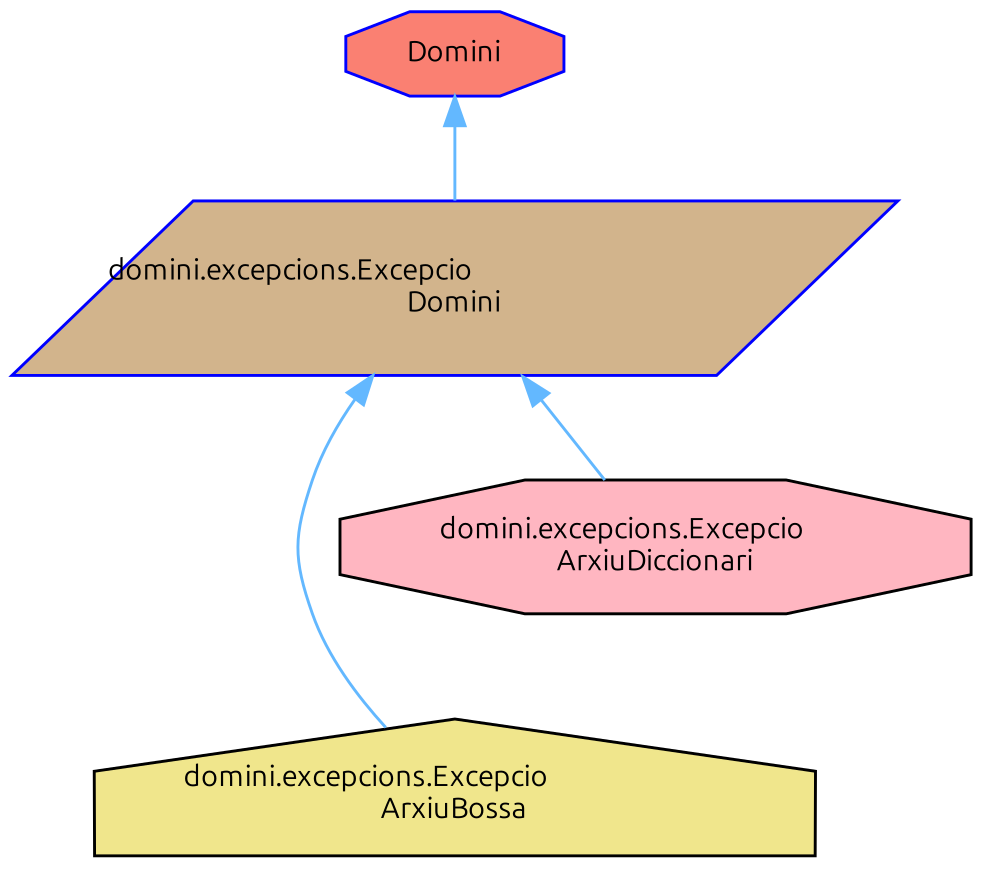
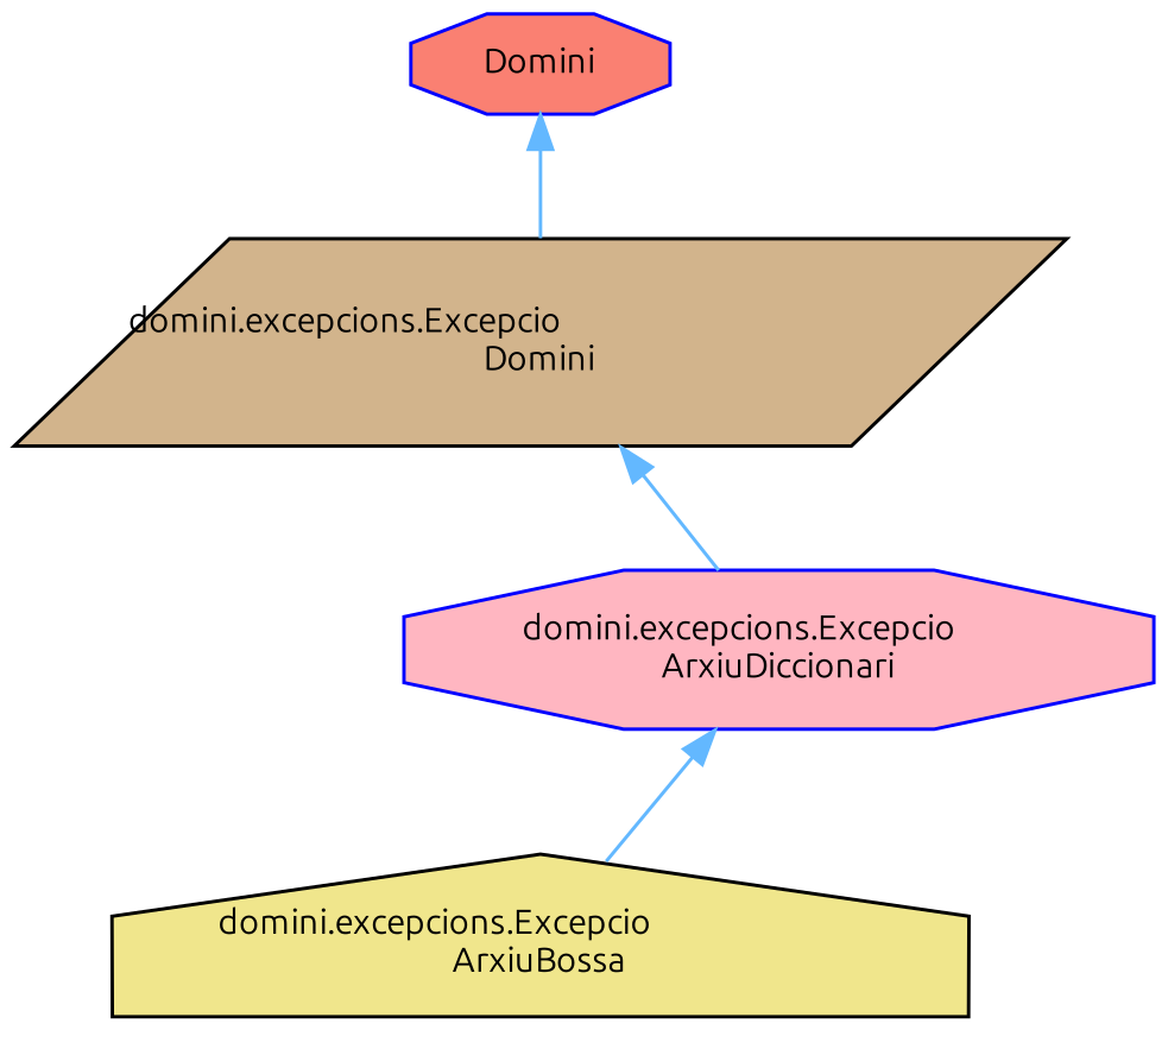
  digraph {
    fontname=Ubuntu
    rankdir=TB
    node [color=blue fontname=Ubuntu fontsize=10 shape=octagon style=filled]
    edge [color=steelblue1 dir=back fontname=Ubuntu fontsize=10 labelfontname=Helvetica labelfontsize=10 style=solid]
    n1 [fillcolor=salmon height=0.2 label=Domini width=0.4]
-   n2 [fillcolor=tan height=0.2 label="domini.excepcions.Excepcio\lDomini" shape=parallelogram width=0.4]
+   n2 [color=black fillcolor=tan height=0.2 label="domini.excepcions.Excepcio\lDomini" shape=parallelogram width=0.4]
    n3 [color=black fillcolor=khaki height=0.2 label="domini.excepcions.Excepcio\lArxiuBossa" shape=house width=0.4]
-   n4 [color=black fillcolor=lightpink height=0.2 label="domini.excepcions.Excepcio\lArxiuDiccionari" width=0.4]
+   n4 [fillcolor=lightpink height=0.2 label="domini.excepcions.Excepcio\lArxiuDiccionari" width=0.4]
    n1 -> n2
-   n2 -> n3
+   n4 -> n3
    n2 -> n4
  }
